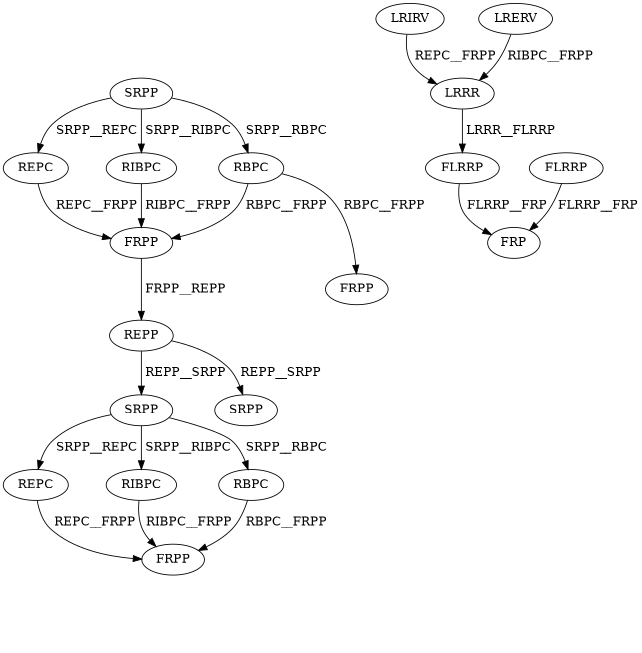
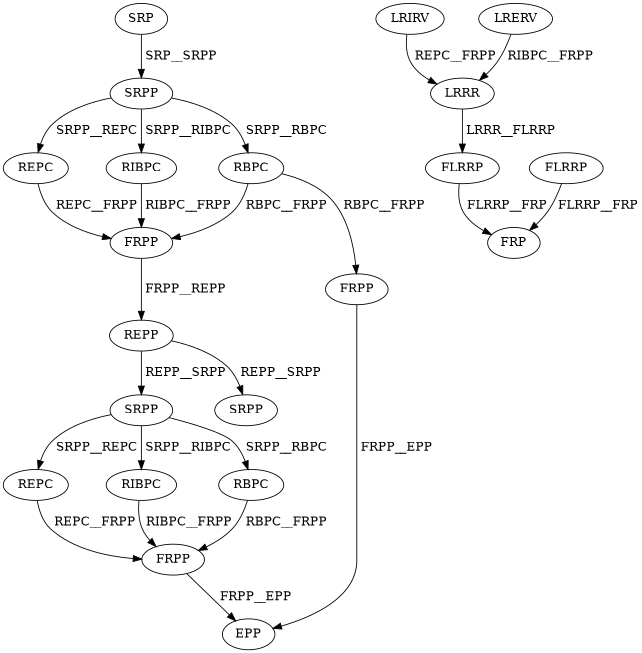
  digraph {
    fontname="DejaVu Serif"
    node [color=black fontcolor=black fontname="DejaVu Serif"]
    edge [color=black fontcolor=black fontname="DejaVu Serif"]
+   n1 [label=SRP]
    n2 [label=SRPP]
    n3 [label=REPC]
    n4 [label=RIBPC]
    n5 [label=RBPC]
    n6 [label=FRPP]
    n7 [label=FRPP]
    n8 [label=REPP]
+   n9 [label=EPP]
    n10 [label=SRPP]
    n11 [label=SRPP]
    n12 [label=REPC]
    n13 [label=RIBPC]
    n14 [label=RBPC]
    n15 [label=FRPP]
    n16 [label=LRIRV]
    n17 [label=LRRR]
    n18 [label=LRERV]
    n19 [label=FLRRP]
    n20 [label=FLRRP]
    n21 [label=FRP]
+   n1 -> n2 [label=" SRP__SRPP"]
    n2 -> n3 [label=" SRPP__REPC"]
    n2 -> n4 [label=" SRPP__RIBPC"]
    n2 -> n5 [label=" SRPP__RBPC"]
    n3 -> n6 [label=" REPC__FRPP"]
    n4 -> n6 [label=" RIBPC__FRPP"]
    n5 -> n6 [label=" RBPC__FRPP"]
    n5 -> n7 [label=" RBPC__FRPP"]
    n6 -> n8 [label=" FRPP__REPP"]
+   n7 -> n9 [label=" FRPP__EPP"]
    n8 -> n10 [label=" REPP__SRPP"]
    n8 -> n11 [label=" REPP__SRPP"]
    n10 -> n12 [label=" SRPP__REPC"]
    n10 -> n13 [label=" SRPP__RIBPC"]
    n10 -> n14 [label=" SRPP__RBPC"]
    n12 -> n15 [label=" REPC__FRPP"]
    n13 -> n15 [label=" RIBPC__FRPP"]
    n14 -> n15 [label=" RBPC__FRPP"]
+   n15 -> n9 [label=" FRPP__EPP"]
    n16 -> n17 [label=" REPC__FRPP"]
    n17 -> n19 [label=" LRRR__FLRRP"]
    n18 -> n17 [label=" RIBPC__FRPP"]
    n19 -> n21 [label=" FLRRP__FRP"]
    n20 -> n21 [label=" FLRRP__FRP"]
  }
